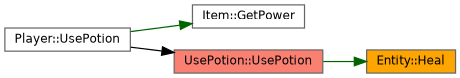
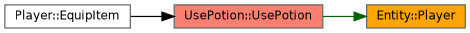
  digraph {
    rankdir=LR
    node [color=grey40 fillcolor=white fontname=Helvetica fontsize=10 shape=box style=filled]
    edge [color=darkgreen fontname=Helvetica fontsize=10 labelfontname=Helvetica labelfontsize=10 style=solid]
-   n1 [color=gray40 fontcolor=black height=0.2 label="Player::UsePotion" width=0.4]
-   n2 [height=0.2 label="Item::GetPower" width=0.4]
+   n1 [color=gray40 fontcolor=black height=0.2 label="Player::EquipItem" width=0.4]
    n3 [fillcolor=salmon height=0.2 label="UsePotion::UsePotion" width=0.4]
-   n4 [fillcolor=orange height=0.2 label="Entity::Heal" width=0.4]
-   n1 -> n2
+   n4 [fillcolor=orange height=0.2 label="Entity::Player" width=0.4]
    n1 -> n3 [color=black]
    n3 -> n4
  }
